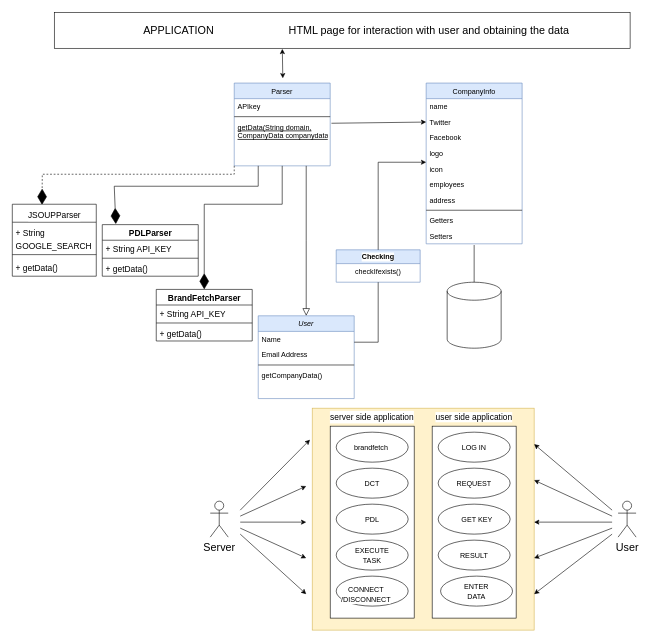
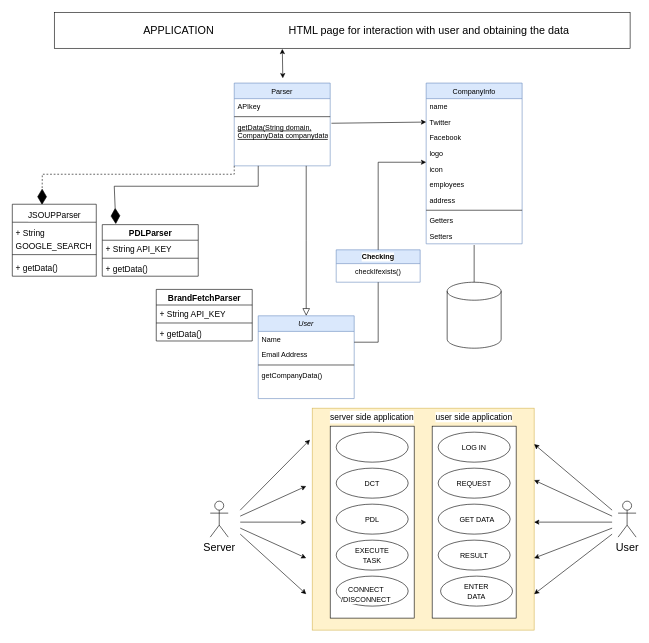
  <mxCell id="0" />
  <mxCell id="1" parent="0" />
  <mxCell id="2" value="User" style="swimlane;fontStyle=2;align=center;verticalAlign=top;childLayout=stackLayout;horizontal=1;startSize=26;horizontalStack=0;resizeParent=1;resizeLast=0;collapsible=1;marginBottom=0;rounded=0;shadow=0;strokeWidth=1;fillColor=#dae8fc;strokeColor=#6c8ebf;" parent="1" vertex="1"><mxGeometry x="430" y="526" width="160" height="138" as="geometry"><mxRectangle x="230" y="140" width="160" height="26" as="alternateBounds" /></mxGeometry></mxCell>
  <mxCell id="3" value="Name" style="text;align=left;verticalAlign=top;spacingLeft=4;spacingRight=4;overflow=hidden;rotatable=0;points=[[0,0.5],[1,0.5]];portConstraint=eastwest;" parent="2" vertex="1"><mxGeometry y="26" width="160" height="26" as="geometry" /></mxCell>
  <mxCell id="4" value="Email Address" style="text;align=left;verticalAlign=top;spacingLeft=4;spacingRight=4;overflow=hidden;rotatable=0;points=[[0,0.5],[1,0.5]];portConstraint=eastwest;rounded=0;shadow=0;html=0;" parent="2" vertex="1"><mxGeometry y="52" width="160" height="26" as="geometry" /></mxCell>
  <mxCell id="5" value="" style="line;html=1;strokeWidth=1;align=left;verticalAlign=middle;spacingTop=-1;spacingLeft=3;spacingRight=3;rotatable=0;labelPosition=right;points=[];portConstraint=eastwest;" parent="2" vertex="1"><mxGeometry y="78" width="160" height="8" as="geometry" /></mxCell>
  <mxCell id="6" value="getCompanyData()" style="text;align=left;verticalAlign=top;spacingLeft=4;spacingRight=4;overflow=hidden;rotatable=0;points=[[0,0.5],[1,0.5]];portConstraint=eastwest;" parent="2" vertex="1"><mxGeometry y="86" width="160" height="26" as="geometry" /></mxCell>
  <mxCell id="7" value="Parser" style="swimlane;fontStyle=0;align=center;verticalAlign=top;childLayout=stackLayout;horizontal=1;startSize=26;horizontalStack=0;resizeParent=1;resizeLast=0;collapsible=1;marginBottom=0;rounded=0;shadow=0;strokeWidth=1;fillColor=#dae8fc;strokeColor=#6c8ebf;" parent="1" vertex="1"><mxGeometry x="390" y="138" width="160" height="138" as="geometry"><mxRectangle x="130" y="380" width="160" height="26" as="alternateBounds" /></mxGeometry></mxCell>
  <mxCell id="8" value="APIkey&#10;" style="text;align=left;verticalAlign=top;spacingLeft=4;spacingRight=4;overflow=hidden;rotatable=0;points=[[0,0.5],[1,0.5]];portConstraint=eastwest;" parent="7" vertex="1"><mxGeometry y="26" width="160" height="26" as="geometry" /></mxCell>
  <mxCell id="9" value="" style="line;html=1;strokeWidth=1;align=left;verticalAlign=middle;spacingTop=-1;spacingLeft=3;spacingRight=3;rotatable=0;labelPosition=right;points=[];portConstraint=eastwest;" parent="7" vertex="1"><mxGeometry y="52" width="160" height="8" as="geometry" /></mxCell>
  <mxCell id="10" value="getData(String domain, &#10;CompanyData companydata) " style="text;align=left;verticalAlign=top;spacingLeft=4;spacingRight=4;overflow=hidden;rotatable=0;points=[[0,0.5],[1,0.5]];portConstraint=eastwest;fontStyle=4" parent="7" vertex="1"><mxGeometry y="60" width="160" height="40" as="geometry" /></mxCell>
  <mxCell id="11" value="" style="endArrow=block;endSize=10;endFill=0;shadow=0;strokeWidth=1;rounded=0;edgeStyle=elbowEdgeStyle;elbow=vertical;exitX=0.75;exitY=1;exitDx=0;exitDy=0;" parent="1" source="7" target="2" edge="1"><mxGeometry width="160" relative="1" as="geometry"><mxPoint x="520" y="213" as="sourcePoint" /><mxPoint x="520" y="213" as="targetPoint" /><Array as="points" /></mxGeometry></mxCell>
  <mxCell id="12" value="CompanyInfo" style="swimlane;fontStyle=0;align=center;verticalAlign=top;childLayout=stackLayout;horizontal=1;startSize=26;horizontalStack=0;resizeParent=1;resizeLast=0;collapsible=1;marginBottom=0;rounded=0;shadow=0;strokeWidth=1;fillColor=#dae8fc;strokeColor=#6c8ebf;" parent="1" vertex="1"><mxGeometry x="710" y="138" width="160" height="268" as="geometry"><mxRectangle x="550" y="140" width="160" height="26" as="alternateBounds" /></mxGeometry></mxCell>
  <mxCell id="13" value="name" style="text;align=left;verticalAlign=top;spacingLeft=4;spacingRight=4;overflow=hidden;rotatable=0;points=[[0,0.5],[1,0.5]];portConstraint=eastwest;" parent="12" vertex="1"><mxGeometry y="26" width="160" height="26" as="geometry" /></mxCell>
  <mxCell id="14" value="Twitter" style="text;align=left;verticalAlign=top;spacingLeft=4;spacingRight=4;overflow=hidden;rotatable=0;points=[[0,0.5],[1,0.5]];portConstraint=eastwest;rounded=0;shadow=0;html=0;" parent="12" vertex="1"><mxGeometry y="52" width="160" height="26" as="geometry" /></mxCell>
  <mxCell id="15" value="Facebook" style="text;align=left;verticalAlign=top;spacingLeft=4;spacingRight=4;overflow=hidden;rotatable=0;points=[[0,0.5],[1,0.5]];portConstraint=eastwest;rounded=0;shadow=0;html=0;" parent="12" vertex="1"><mxGeometry y="78" width="160" height="26" as="geometry" /></mxCell>
  <mxCell id="16" value="logo" style="text;align=left;verticalAlign=top;spacingLeft=4;spacingRight=4;overflow=hidden;rotatable=0;points=[[0,0.5],[1,0.5]];portConstraint=eastwest;rounded=0;shadow=0;html=0;" vertex="1" parent="12"><mxGeometry y="104" width="160" height="26" as="geometry" /></mxCell>
  <mxCell id="17" value="icon" style="text;align=left;verticalAlign=top;spacingLeft=4;spacingRight=4;overflow=hidden;rotatable=0;points=[[0,0.5],[1,0.5]];portConstraint=eastwest;rounded=0;shadow=0;html=0;" parent="12" vertex="1"><mxGeometry y="130" width="160" height="26" as="geometry" /></mxCell>
  <mxCell id="18" value="employees" style="text;align=left;verticalAlign=top;spacingLeft=4;spacingRight=4;overflow=hidden;rotatable=0;points=[[0,0.5],[1,0.5]];portConstraint=eastwest;rounded=0;shadow=0;html=0;" parent="12" vertex="1"><mxGeometry y="156" width="160" height="26" as="geometry" /></mxCell>
  <mxCell id="19" value="address" style="text;align=left;verticalAlign=top;spacingLeft=4;spacingRight=4;overflow=hidden;rotatable=0;points=[[0,0.5],[1,0.5]];portConstraint=eastwest;rounded=0;shadow=0;html=0;" vertex="1" parent="12"><mxGeometry y="182" width="160" height="26" as="geometry" /></mxCell>
  <mxCell id="20" value="" style="line;html=1;strokeWidth=1;align=left;verticalAlign=middle;spacingTop=-1;spacingLeft=3;spacingRight=3;rotatable=0;labelPosition=right;points=[];portConstraint=eastwest;" parent="12" vertex="1"><mxGeometry y="208" width="160" height="8" as="geometry" /></mxCell>
  <mxCell id="21" value="Getters" style="text;align=left;verticalAlign=top;spacingLeft=4;spacingRight=4;overflow=hidden;rotatable=0;points=[[0,0.5],[1,0.5]];portConstraint=eastwest;" parent="12" vertex="1"><mxGeometry y="216" width="160" height="26" as="geometry" /></mxCell>
  <mxCell id="22" value="Setters" style="text;align=left;verticalAlign=top;spacingLeft=4;spacingRight=4;overflow=hidden;rotatable=0;points=[[0,0.5],[1,0.5]];portConstraint=eastwest;" parent="12" vertex="1"><mxGeometry y="242" width="160" height="26" as="geometry" /></mxCell>
  <mxCell id="23" value="" style="shape=cylinder3;whiteSpace=wrap;html=1;boundedLbl=1;backgroundOutline=1;size=15;" vertex="1" parent="1"><mxGeometry x="745" y="470" width="90" height="110" as="geometry" /></mxCell>
  <mxCell id="24" value="" style="endArrow=none;html=1;rounded=0;entryX=0.5;entryY=1.077;entryDx=0;entryDy=0;entryPerimeter=0;" edge="1" parent="1" source="23" target="22"><mxGeometry width="50" height="50" relative="1" as="geometry"><mxPoint x="710" y="400" as="sourcePoint" /><mxPoint x="760" y="350" as="targetPoint" /></mxGeometry></mxCell>
  <mxCell id="25" value="" style="endArrow=classic;html=1;rounded=0;entryX=-0.01;entryY=0.142;entryDx=0;entryDy=0;entryPerimeter=0;" edge="1" parent="1" target="28"><mxGeometry width="50" height="50" relative="1" as="geometry"><mxPoint x="400" y="850" as="sourcePoint" /><mxPoint x="510" y="750" as="targetPoint" /></mxGeometry></mxCell>
  <mxCell id="26" value="" style="endArrow=classic;html=1;rounded=0;" edge="1" parent="1"><mxGeometry width="50" height="50" relative="1" as="geometry"><mxPoint x="400" y="860" as="sourcePoint" /><mxPoint x="510" y="810" as="targetPoint" /></mxGeometry></mxCell>
  <mxCell id="27" value="" style="endArrow=classic;html=1;rounded=0;" edge="1" parent="1"><mxGeometry width="50" height="50" relative="1" as="geometry"><mxPoint x="400" y="870" as="sourcePoint" /><mxPoint x="510" y="870" as="targetPoint" /></mxGeometry></mxCell>
  <mxCell id="28" value="" style="whiteSpace=wrap;html=1;aspect=fixed;fillColor=#fff2cc;strokeColor=#d6b656;" vertex="1" parent="1"><mxGeometry x="520" y="680" width="370" height="370" as="geometry" /></mxCell>
  <mxCell id="29" value="" style="endArrow=classic;html=1;rounded=0;" edge="1" parent="1"><mxGeometry width="50" height="50" relative="1" as="geometry"><mxPoint x="1020" y="850" as="sourcePoint" /><mxPoint x="890" y="740" as="targetPoint" /></mxGeometry></mxCell>
  <mxCell id="30" value="" style="endArrow=classic;html=1;rounded=0;" edge="1" parent="1"><mxGeometry width="50" height="50" relative="1" as="geometry"><mxPoint x="1020" y="860" as="sourcePoint" /><mxPoint x="890" y="800" as="targetPoint" /></mxGeometry></mxCell>
  <mxCell id="31" value="" style="endArrow=classic;html=1;rounded=0;" edge="1" parent="1"><mxGeometry width="50" height="50" relative="1" as="geometry"><mxPoint x="1020" y="870" as="sourcePoint" /><mxPoint x="890" y="870" as="targetPoint" /></mxGeometry></mxCell>
  <mxCell id="32" value="" style="endArrow=classic;html=1;rounded=0;exitX=1.013;exitY=0.175;exitDx=0;exitDy=0;exitPerimeter=0;entryX=0;entryY=0.5;entryDx=0;entryDy=0;" edge="1" parent="1" source="10" target="14"><mxGeometry width="50" height="50" relative="1" as="geometry"><mxPoint x="710" y="400" as="sourcePoint" /><mxPoint x="760" y="350" as="targetPoint" /></mxGeometry></mxCell>
  <mxCell id="33" value="Checking" style="swimlane;whiteSpace=wrap;html=1;labelBackgroundColor=default;fillColor=#dae8fc;strokeColor=#6c8ebf;" vertex="1" parent="1"><mxGeometry x="560" y="416" width="140" height="54" as="geometry" /></mxCell>
  <mxCell id="34" value="checkIfexists()" style="text;html=1;strokeColor=none;fillColor=none;align=center;verticalAlign=middle;whiteSpace=wrap;rounded=0;labelBackgroundColor=default;" vertex="1" parent="33"><mxGeometry x="40" y="22" width="60" height="30" as="geometry" /></mxCell>
  <mxCell id="35" value="" style="endArrow=none;html=1;rounded=0;labelBackgroundColor=#FFFFFF;" edge="1" parent="1"><mxGeometry width="50" height="50" relative="1" as="geometry"><mxPoint x="590" y="570" as="sourcePoint" /><mxPoint x="630" y="570" as="targetPoint" /></mxGeometry></mxCell>
  <mxCell id="36" value="" style="endArrow=none;html=1;rounded=0;labelBackgroundColor=#FFFFFF;entryX=0.5;entryY=1;entryDx=0;entryDy=0;" edge="1" parent="1" target="33"><mxGeometry width="50" height="50" relative="1" as="geometry"><mxPoint x="630" y="570" as="sourcePoint" /><mxPoint x="760" y="350" as="targetPoint" /></mxGeometry></mxCell>
  <mxCell id="37" value="" style="endArrow=classic;html=1;rounded=0;labelBackgroundColor=#FFFFFF;exitX=0.5;exitY=0;exitDx=0;exitDy=0;" edge="1" parent="1" source="33"><mxGeometry width="50" height="50" relative="1" as="geometry"><mxPoint x="710" y="400" as="sourcePoint" /><mxPoint x="710" y="270" as="targetPoint" /><Array as="points"><mxPoint x="630" y="270" /></Array></mxGeometry></mxCell>
  <mxCell id="38" value="" style="rounded=0;whiteSpace=wrap;html=1;labelBackgroundColor=default;" vertex="1" parent="1"><mxGeometry x="90" y="20" width="960" height="60" as="geometry" /></mxCell>
  <mxCell id="39" value="APPLICATION&amp;nbsp;" style="text;html=1;strokeColor=none;fillColor=none;align=center;verticalAlign=middle;whiteSpace=wrap;rounded=0;labelBackgroundColor=default;fontSize=18;" vertex="1" parent="1"><mxGeometry x="230" y="32.5" width="140" height="35" as="geometry" /></mxCell>
  <mxCell id="40" value="" style="rounded=0;whiteSpace=wrap;html=1;labelBackgroundColor=default;fontSize=18;" vertex="1" parent="1"><mxGeometry x="550" y="710" width="140" height="320" as="geometry" /></mxCell>
  <mxCell id="41" value="" style="rounded=0;whiteSpace=wrap;html=1;labelBackgroundColor=default;fontSize=18;" vertex="1" parent="1"><mxGeometry x="720" y="710" width="140" height="320" as="geometry" /></mxCell>
  <mxCell id="42" value="" style="ellipse;whiteSpace=wrap;html=1;labelBackgroundColor=default;fontSize=18;" vertex="1" parent="1"><mxGeometry x="560" y="720" width="120" height="50" as="geometry" /></mxCell>
  <mxCell id="43" value="" style="ellipse;whiteSpace=wrap;html=1;labelBackgroundColor=default;fontSize=18;" vertex="1" parent="1"><mxGeometry x="560" y="780" width="120" height="50" as="geometry" /></mxCell>
  <mxCell id="44" value="" style="ellipse;whiteSpace=wrap;html=1;labelBackgroundColor=default;fontSize=18;" vertex="1" parent="1"><mxGeometry x="560" y="840" width="120" height="50" as="geometry" /></mxCell>
  <mxCell id="45" value="" style="ellipse;whiteSpace=wrap;html=1;labelBackgroundColor=default;fontSize=18;" vertex="1" parent="1"><mxGeometry x="560" y="900" width="120" height="50" as="geometry" /></mxCell>
  <mxCell id="46" value="" style="ellipse;whiteSpace=wrap;html=1;labelBackgroundColor=default;fontSize=18;" vertex="1" parent="1"><mxGeometry x="560" y="960" width="120" height="50" as="geometry" /></mxCell>
  <mxCell id="47" value="" style="ellipse;whiteSpace=wrap;html=1;labelBackgroundColor=default;fontSize=18;" vertex="1" parent="1"><mxGeometry x="730" y="720" width="120" height="50" as="geometry" /></mxCell>
  <mxCell id="48" value="" style="ellipse;whiteSpace=wrap;html=1;labelBackgroundColor=default;fontSize=18;" vertex="1" parent="1"><mxGeometry x="730" y="780" width="120" height="50" as="geometry" /></mxCell>
  <mxCell id="49" value="" style="ellipse;whiteSpace=wrap;html=1;labelBackgroundColor=default;fontSize=18;" vertex="1" parent="1"><mxGeometry x="730" y="840" width="120" height="50" as="geometry" /></mxCell>
  <mxCell id="50" value="" style="ellipse;whiteSpace=wrap;html=1;labelBackgroundColor=default;fontSize=18;" vertex="1" parent="1"><mxGeometry x="730" y="900" width="120" height="50" as="geometry" /></mxCell>
  <mxCell id="51" value="" style="ellipse;whiteSpace=wrap;html=1;labelBackgroundColor=default;fontSize=18;" vertex="1" parent="1"><mxGeometry x="734" y="960" width="120" height="50" as="geometry" /></mxCell>
  <mxCell id="52" value="Server" style="shape=umlActor;verticalLabelPosition=bottom;verticalAlign=top;html=1;outlineConnect=0;labelBackgroundColor=default;fontSize=18;" vertex="1" parent="1"><mxGeometry x="350" y="835" width="30" height="60" as="geometry" /></mxCell>
  <mxCell id="53" value="User&lt;br&gt;" style="shape=umlActor;verticalLabelPosition=bottom;verticalAlign=top;html=1;outlineConnect=0;labelBackgroundColor=default;fontSize=18;" vertex="1" parent="1"><mxGeometry x="1030" y="835" width="30" height="60" as="geometry" /></mxCell>
  <mxCell id="54" value="" style="endArrow=classic;html=1;rounded=0;labelBackgroundColor=#FFFFFF;fontSize=18;" edge="1" parent="1"><mxGeometry width="50" height="50" relative="1" as="geometry"><mxPoint x="400" y="880" as="sourcePoint" /><mxPoint x="510" y="930" as="targetPoint" /></mxGeometry></mxCell>
  <mxCell id="55" value="" style="endArrow=classic;html=1;rounded=0;labelBackgroundColor=#FFFFFF;fontSize=18;" edge="1" parent="1"><mxGeometry width="50" height="50" relative="1" as="geometry"><mxPoint x="400" y="890" as="sourcePoint" /><mxPoint x="510" y="990" as="targetPoint" /></mxGeometry></mxCell>
  <mxCell id="56" value="" style="endArrow=classic;html=1;rounded=0;labelBackgroundColor=#FFFFFF;fontSize=18;" edge="1" parent="1"><mxGeometry width="50" height="50" relative="1" as="geometry"><mxPoint x="1020" y="880" as="sourcePoint" /><mxPoint x="890" y="930" as="targetPoint" /></mxGeometry></mxCell>
  <mxCell id="57" value="" style="endArrow=classic;html=1;rounded=0;labelBackgroundColor=#FFFFFF;fontSize=18;" edge="1" parent="1"><mxGeometry width="50" height="50" relative="1" as="geometry"><mxPoint x="1020" y="890" as="sourcePoint" /><mxPoint x="890" y="990" as="targetPoint" /></mxGeometry></mxCell>
  <mxCell id="58" value="&lt;font style=&quot;font-size: 14px;&quot;&gt;server side application&lt;/font&gt;" style="text;html=1;strokeColor=none;fillColor=none;align=center;verticalAlign=middle;whiteSpace=wrap;rounded=0;labelBackgroundColor=default;fontSize=18;" vertex="1" parent="1"><mxGeometry x="505" y="680" width="230" height="30" as="geometry" /></mxCell>
  <mxCell id="59" value="user side application" style="text;html=1;strokeColor=none;fillColor=none;align=center;verticalAlign=middle;whiteSpace=wrap;rounded=0;labelBackgroundColor=default;fontSize=14;" vertex="1" parent="1"><mxGeometry x="705" y="680" width="170" height="30" as="geometry" /></mxCell>
- <mxCell id="60" value="&lt;span style=&quot;font-size: 12px;&quot;&gt;brandfetch&amp;nbsp;&lt;/span&gt;" style="text;html=1;strokeColor=none;fillColor=none;align=center;verticalAlign=middle;whiteSpace=wrap;rounded=0;labelBackgroundColor=default;fontSize=14;" vertex="1" parent="1"><mxGeometry x="590" y="730" width="60" height="30" as="geometry" /></mxCell>
  <mxCell id="61" value="&lt;span style=&quot;font-size: 12px;&quot;&gt;DCT&lt;/span&gt;" style="text;html=1;strokeColor=none;fillColor=none;align=center;verticalAlign=middle;whiteSpace=wrap;rounded=0;labelBackgroundColor=default;fontSize=14;" vertex="1" parent="1"><mxGeometry x="590" y="790" width="60" height="30" as="geometry" /></mxCell>
  <mxCell id="62" value="&lt;span style=&quot;font-size: 12px;&quot;&gt;PDL&lt;/span&gt;" style="text;html=1;strokeColor=none;fillColor=none;align=center;verticalAlign=middle;whiteSpace=wrap;rounded=0;labelBackgroundColor=default;fontSize=14;" vertex="1" parent="1"><mxGeometry x="590" y="850" width="60" height="30" as="geometry" /></mxCell>
  <mxCell id="63" value="&lt;span style=&quot;font-size: 12px;&quot;&gt;EXECUTE TASK&lt;/span&gt;" style="text;html=1;strokeColor=none;fillColor=none;align=center;verticalAlign=middle;whiteSpace=wrap;rounded=0;labelBackgroundColor=default;fontSize=14;" vertex="1" parent="1"><mxGeometry x="590" y="910" width="60" height="30" as="geometry" /></mxCell>
  <mxCell id="64" value="&lt;span style=&quot;font-size: 12px;&quot;&gt;LOG IN&lt;/span&gt;" style="text;html=1;strokeColor=none;fillColor=none;align=center;verticalAlign=middle;whiteSpace=wrap;rounded=0;labelBackgroundColor=default;fontSize=14;" vertex="1" parent="1"><mxGeometry x="760" y="730" width="60" height="30" as="geometry" /></mxCell>
  <mxCell id="65" value="&lt;span style=&quot;font-size: 12px;&quot;&gt;REQUEST&lt;/span&gt;" style="text;html=1;strokeColor=none;fillColor=none;align=center;verticalAlign=middle;whiteSpace=wrap;rounded=0;labelBackgroundColor=default;fontSize=14;" vertex="1" parent="1"><mxGeometry x="760" y="790" width="60" height="30" as="geometry" /></mxCell>
- <mxCell id="66" value="&lt;span style=&quot;font-size: 12px;&quot;&gt;GET KEY&lt;/span&gt;" style="text;html=1;strokeColor=none;fillColor=none;align=center;verticalAlign=middle;whiteSpace=wrap;rounded=0;labelBackgroundColor=default;fontSize=14;" vertex="1" parent="1"><mxGeometry x="760" y="850" width="70" height="30" as="geometry" /></mxCell>
+ <mxCell id="66" value="&lt;span style=&quot;font-size: 12px;&quot;&gt;GET DATA&lt;/span&gt;" style="text;html=1;strokeColor=none;fillColor=none;align=center;verticalAlign=middle;whiteSpace=wrap;rounded=0;labelBackgroundColor=default;fontSize=14;" vertex="1" parent="1"><mxGeometry x="760" y="850" width="70" height="30" as="geometry" /></mxCell>
  <mxCell id="67" value="&lt;span style=&quot;font-size: 12px;&quot;&gt;RESULT&lt;/span&gt;" style="text;html=1;strokeColor=none;fillColor=none;align=center;verticalAlign=middle;whiteSpace=wrap;rounded=0;labelBackgroundColor=default;fontSize=14;" vertex="1" parent="1"><mxGeometry x="760" y="910" width="60" height="30" as="geometry" /></mxCell>
  <mxCell id="68" value="&lt;span style=&quot;font-size: 12px;&quot;&gt;ENTER DATA&lt;/span&gt;" style="text;html=1;strokeColor=none;fillColor=none;align=center;verticalAlign=middle;whiteSpace=wrap;rounded=0;labelBackgroundColor=default;fontSize=14;" vertex="1" parent="1"><mxGeometry x="764" y="970" width="60" height="30" as="geometry" /></mxCell>
  <mxCell id="69" value="&lt;span style=&quot;font-size: 12px;&quot;&gt;CONNECT&lt;br&gt;/DISCONNECT&lt;/span&gt;" style="text;html=1;strokeColor=none;fillColor=none;align=center;verticalAlign=middle;whiteSpace=wrap;rounded=0;labelBackgroundColor=default;fontSize=14;" vertex="1" parent="1"><mxGeometry x="580" y="975" width="60" height="30" as="geometry" /></mxCell>
  <mxCell id="70" value="&lt;font style=&quot;font-size: 18px;&quot;&gt;HTML page for interaction with user and obtaining the data&lt;/font&gt;" style="text;html=1;strokeColor=none;fillColor=none;align=center;verticalAlign=middle;whiteSpace=wrap;rounded=0;labelBackgroundColor=default;fontSize=12;" vertex="1" parent="1"><mxGeometry x="420" y="35" width="590" height="30" as="geometry" /></mxCell>
  <mxCell id="71" value="" style="endArrow=classic;startArrow=classic;html=1;rounded=0;labelBackgroundColor=#FFFFFF;fontSize=12;exitX=0.396;exitY=1.017;exitDx=0;exitDy=0;exitPerimeter=0;" edge="1" parent="1" source="38"><mxGeometry width="50" height="50" relative="1" as="geometry"><mxPoint x="700" y="420" as="sourcePoint" /><mxPoint x="471" y="130" as="targetPoint" /></mxGeometry></mxCell>
  <mxCell id="72" value="" style="endArrow=diamondThin;endFill=1;endSize=24;html=1;rounded=0;labelBackgroundColor=#FFFFFF;fontSize=14;exitX=0.25;exitY=1;exitDx=0;exitDy=0;entryX=0.141;entryY=-0.012;entryDx=0;entryDy=0;entryPerimeter=0;" edge="1" parent="1" source="7" target="79"><mxGeometry width="160" relative="1" as="geometry"><mxPoint x="640" y="470" as="sourcePoint" /><mxPoint x="257.5" y="372" as="targetPoint" /><Array as="points"><mxPoint x="430" y="310" /><mxPoint x="190" y="310" /></Array></mxGeometry></mxCell>
  <mxCell id="73" value="" style="endArrow=diamondThin;endFill=1;endSize=24;html=1;rounded=0;labelBackgroundColor=#FFFFFF;fontSize=14;exitX=0;exitY=1;exitDx=0;exitDy=0;entryX=0.354;entryY=0.008;entryDx=0;entryDy=0;entryPerimeter=0;dashed=1;" edge="1" parent="1" source="7" target="75"><mxGeometry width="160" relative="1" as="geometry"><mxPoint x="400" y="280" as="sourcePoint" /><mxPoint x="153.45" y="342.17" as="targetPoint" /><Array as="points"><mxPoint x="390" y="290" /><mxPoint x="70" y="290" /></Array></mxGeometry></mxCell>
- <mxCell id="74" value="" style="endArrow=diamondThin;endFill=1;endSize=24;html=1;rounded=0;labelBackgroundColor=#FFFFFF;fontSize=14;exitX=0.5;exitY=1;exitDx=0;exitDy=0;entryX=0.5;entryY=0;entryDx=0;entryDy=0;" edge="1" parent="1" source="7" target="83"><mxGeometry width="160" relative="1" as="geometry"><mxPoint x="460" y="280" as="sourcePoint" /><mxPoint x="350" y="480" as="targetPoint" /><Array as="points"><mxPoint x="470" y="340" /><mxPoint x="340" y="340" /></Array></mxGeometry></mxCell>
  <mxCell id="75" value="&lt;span style=&quot;font-size: 14px; font-weight: 400;&quot;&gt;JSOUPParser&lt;/span&gt;" style="swimlane;fontStyle=1;align=center;verticalAlign=top;childLayout=stackLayout;horizontal=1;startSize=30;horizontalStack=0;resizeParent=1;resizeParentMax=0;resizeLast=0;collapsible=1;marginBottom=0;labelBackgroundColor=default;fontSize=18;html=1;" vertex="1" parent="1"><mxGeometry x="20" y="340" width="140" height="120" as="geometry" /></mxCell>
  <mxCell id="76" value="&lt;font style=&quot;font-size: 14px;&quot;&gt;+ String &lt;br&gt;GOOGLE_SEARCH&lt;/font&gt;" style="text;strokeColor=none;fillColor=none;align=left;verticalAlign=top;spacingLeft=4;spacingRight=4;overflow=hidden;rotatable=0;points=[[0,0.5],[1,0.5]];portConstraint=eastwest;labelBackgroundColor=default;fontSize=18;html=1;" vertex="1" parent="75"><mxGeometry y="30" width="140" height="50" as="geometry" /></mxCell>
  <mxCell id="77" value="" style="line;strokeWidth=1;fillColor=none;align=left;verticalAlign=middle;spacingTop=-1;spacingLeft=3;spacingRight=3;rotatable=0;labelPosition=right;points=[];portConstraint=eastwest;strokeColor=inherit;labelBackgroundColor=default;fontSize=18;html=1;" vertex="1" parent="75"><mxGeometry y="80" width="140" height="8" as="geometry" /></mxCell>
  <mxCell id="78" value="&lt;font style=&quot;font-size: 14px;&quot;&gt;+ getData()&lt;/font&gt;" style="text;strokeColor=none;fillColor=none;align=left;verticalAlign=top;spacingLeft=4;spacingRight=4;overflow=hidden;rotatable=0;points=[[0,0.5],[1,0.5]];portConstraint=eastwest;labelBackgroundColor=default;fontSize=18;html=1;" vertex="1" parent="75"><mxGeometry y="88" width="140" height="32" as="geometry" /></mxCell>
  <mxCell id="79" value="PDLParser" style="swimlane;fontStyle=1;align=center;verticalAlign=top;childLayout=stackLayout;horizontal=1;startSize=26;horizontalStack=0;resizeParent=1;resizeParentMax=0;resizeLast=0;collapsible=1;marginBottom=0;labelBackgroundColor=default;fontSize=14;html=1;" vertex="1" parent="1"><mxGeometry x="170" y="374" width="160" height="86" as="geometry" /></mxCell>
  <mxCell id="80" value="+ String API_KEY" style="text;strokeColor=none;fillColor=none;align=left;verticalAlign=top;spacingLeft=4;spacingRight=4;overflow=hidden;rotatable=0;points=[[0,0.5],[1,0.5]];portConstraint=eastwest;labelBackgroundColor=default;fontSize=14;html=1;" vertex="1" parent="79"><mxGeometry y="26" width="160" height="26" as="geometry" /></mxCell>
  <mxCell id="81" value="" style="line;strokeWidth=1;fillColor=none;align=left;verticalAlign=middle;spacingTop=-1;spacingLeft=3;spacingRight=3;rotatable=0;labelPosition=right;points=[];portConstraint=eastwest;strokeColor=inherit;labelBackgroundColor=default;fontSize=14;html=1;" vertex="1" parent="79"><mxGeometry y="52" width="160" height="8" as="geometry" /></mxCell>
  <mxCell id="82" value="+ getData()" style="text;strokeColor=none;fillColor=none;align=left;verticalAlign=top;spacingLeft=4;spacingRight=4;overflow=hidden;rotatable=0;points=[[0,0.5],[1,0.5]];portConstraint=eastwest;labelBackgroundColor=default;fontSize=14;html=1;" vertex="1" parent="79"><mxGeometry y="60" width="160" height="26" as="geometry" /></mxCell>
  <mxCell id="83" value="BrandFetchParser" style="swimlane;fontStyle=1;align=center;verticalAlign=top;childLayout=stackLayout;horizontal=1;startSize=26;horizontalStack=0;resizeParent=1;resizeParentMax=0;resizeLast=0;collapsible=1;marginBottom=0;labelBackgroundColor=default;fontSize=14;html=1;" vertex="1" parent="1"><mxGeometry x="260" y="482" width="160" height="86" as="geometry" /></mxCell>
  <mxCell id="84" value="+ String API_KEY" style="text;strokeColor=none;fillColor=none;align=left;verticalAlign=top;spacingLeft=4;spacingRight=4;overflow=hidden;rotatable=0;points=[[0,0.5],[1,0.5]];portConstraint=eastwest;labelBackgroundColor=default;fontSize=14;html=1;" vertex="1" parent="83"><mxGeometry y="26" width="160" height="26" as="geometry" /></mxCell>
  <mxCell id="85" value="" style="line;strokeWidth=1;fillColor=none;align=left;verticalAlign=middle;spacingTop=-1;spacingLeft=3;spacingRight=3;rotatable=0;labelPosition=right;points=[];portConstraint=eastwest;strokeColor=inherit;labelBackgroundColor=default;fontSize=14;html=1;" vertex="1" parent="83"><mxGeometry y="52" width="160" height="8" as="geometry" /></mxCell>
  <mxCell id="86" value="+ getData()" style="text;strokeColor=none;fillColor=none;align=left;verticalAlign=top;spacingLeft=4;spacingRight=4;overflow=hidden;rotatable=0;points=[[0,0.5],[1,0.5]];portConstraint=eastwest;labelBackgroundColor=default;fontSize=14;html=1;" vertex="1" parent="83"><mxGeometry y="60" width="160" height="26" as="geometry" /></mxCell>
